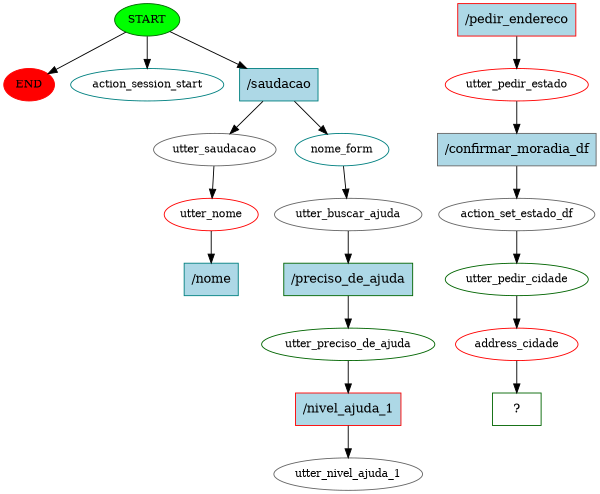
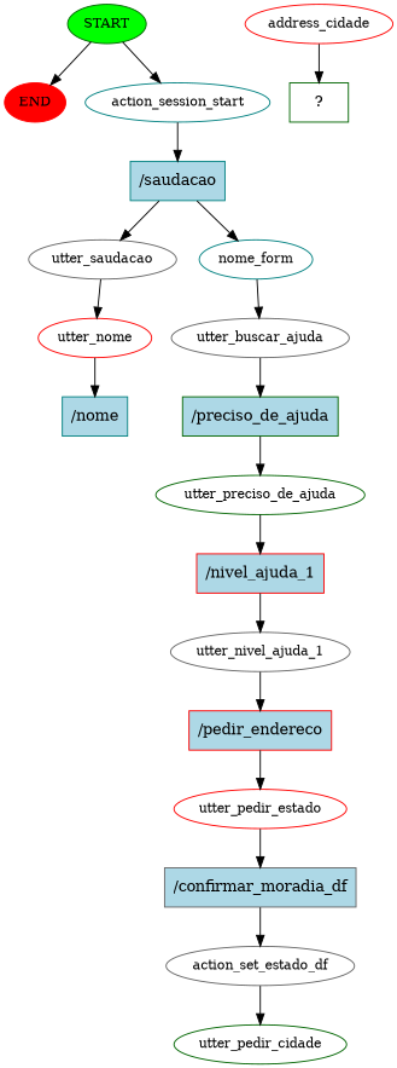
  digraph {
    node [color=red fontsize=12]
    n1 [color=darkgreen fillcolor=green label=START style=filled]
    n2 [fillcolor=red label=END style=filled]
    n3 [color=teal label=action_session_start]
    n4 [color=teal fillcolor=lightblue label="/saudacao" shape=rect style=filled fontsize=""]
    n5 [color=gray40 label=utter_saudacao]
    n6 [color=teal label=nome_form]
    n7 [label=utter_nome]
    n8 [color=teal fillcolor=lightblue label="/nome" shape=rect style=filled fontsize=""]
    n9 [color=gray40 label=utter_buscar_ajuda]
    n10 [color=darkgreen fillcolor=lightblue label="/preciso_de_ajuda" shape=rect style=filled fontsize=""]
    n11 [color=darkgreen label=utter_preciso_de_ajuda]
    n12 [fillcolor=lightblue label="/nivel_ajuda_1" shape=rect style=filled fontsize=""]
    n13 [color=gray40 label=utter_nivel_ajuda_1]
    n14 [fillcolor=lightblue label="/pedir_endereco" shape=rect style=filled fontsize=""]
    n15 [label=utter_pedir_estado]
    n16 [color=gray40 fillcolor=lightblue label="/confirmar_moradia_df" shape=rect style=filled fontsize=""]
    n17 [color=gray40 label=action_set_estado_df]
    n18 [color=darkgreen label=utter_pedir_cidade]
    n19 [label=address_cidade]
    n20 [color=darkgreen label="  ?  " shape=rect fontsize=""]
    n1 -> n2
    n1 -> n3
-   n1 -> n4
+   n3 -> n4
    n4 -> n5
    n4 -> n6
    n5 -> n7
    n6 -> n9
    n7 -> n8
    n9 -> n10
    n10 -> n11
    n11 -> n12
    n12 -> n13
+   n13 -> n14
    n14 -> n15
    n15 -> n16
    n16 -> n17
    n17 -> n18
-   n18 -> n19
    n19 -> n20
  }
